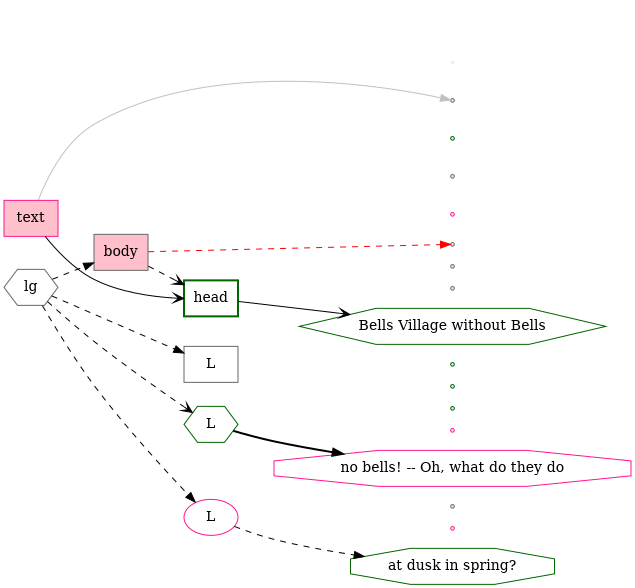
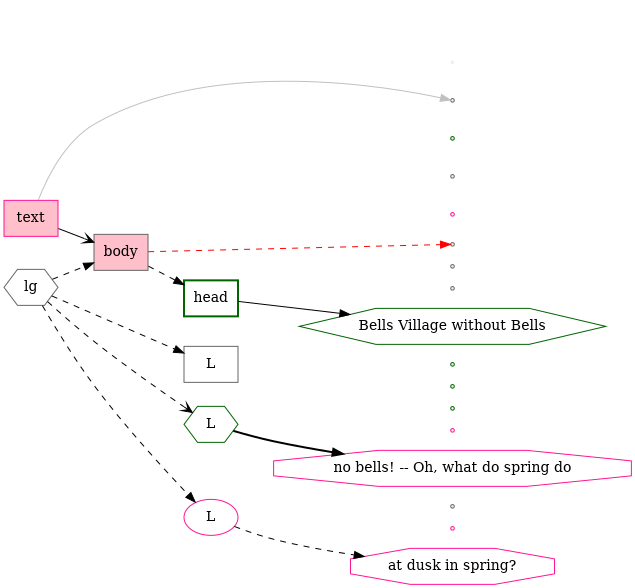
  digraph {
    rankdir=LR
    node [color=gray40 fillcolor="#EEEEEE" ordering=out shape=point style=filled]
    edge [arrowhead=none color=red style=invisible]
    n1 [color=transparent label="t\n(" style=invisible]
    n2 [color=deeppink label="b\n("]
    n3 [label="h\n("]
    n4 [label="h\n)"]
    n5 [color=darkgreen label="lg\n("]
    n6 [color=darkgreen label="l\n("]
    n7 [color=darkgreen label="l\n)"]
    n8 [color=darkgreen label="l\n("]
    n9 [color=deeppink label="l\n)"]
    n10 [label="l\n("]
    n11 [color=deeppink label="l\n)"]
    n12 [label="lg\n)"]
    n13 [label="b\n)"]
    n14 [label="t\nend"]
    n15 [color=darkgreen label="Bells Village without Bells" shape=hexagon style=solid]
-   n16 [color=deeppink label="no bells! -- Oh, what do they do" shape=octagon style=solid]
-   n17 [color=darkgreen label="at dusk in spring?" shape=octagon style=solid]
+   n16 [color=deeppink label="no bells! -- Oh, what do spring do" shape=octagon style=solid]
+   n17 [color=deeppink label="at dusk in spring?" shape=octagon style=solid]
    text [color=deeppink fillcolor=pink fontcolor=black shape=box]
    body [fillcolor=pink fontcolor=black shape=box]
    head [color=darkgreen fontcolor=black shape=box style=bold fillcolor=""]
    lg [fontcolor=black shape=hexagon fillcolor="" style=""]
    n22 [fontcolor=black label=L shape=box fillcolor="" style=""]
    n23 [color=darkgreen fontcolor=black label=L shape=hexagon fillcolor="" style=""]
    n24 [color=deeppink fontcolor=black label=L shape=ellipse fillcolor="" style=""]
    subgraph sub_1 {
      rank=same
      n1
      n2
      n3
      n4
      n5
      n6
      n7
      n8
      n9
      n10
      n11
      n12
      n13
      n14
      n15
      n16
      n17
    }
    text -> n1
    text -> n14 [arrowhead=normal color=gray style=solid]
-   text -> head [arrowhead=vee color=black style=solid]
+   text -> body [arrowhead=vee color=black style=solid]
    body -> n2
    body -> n13 [arrowhead=normal style=dashed]
-   body -> head [arrowhead=vee color=black style=dashed]
+   body -> head [arrowhead=normal color=black style=dashed]
    head -> n3
    head -> n4
-   head -> n15 [arrowhead=vee color=black style=solid]
+   head -> n15 [arrowhead=normal color=black style=solid]
    lg -> n5
    lg -> n12
    lg -> body [arrowhead=normal color=black style=dashed]
    lg -> n22 [arrowhead=normal color=black style=dashed]
    lg -> n23 [arrowhead=vee color=black style=dashed]
    lg -> n24 [arrowhead=normal color=black style=dashed]
    n22 -> n6
    n22 -> n7
    n23 -> n8
    n23 -> n9
    n23 -> n16 [arrowhead=normal color=black style=bold]
    n24 -> n10
    n24 -> n11
    n24 -> n17 [arrowhead=normal color=black style=dashed]
  }
